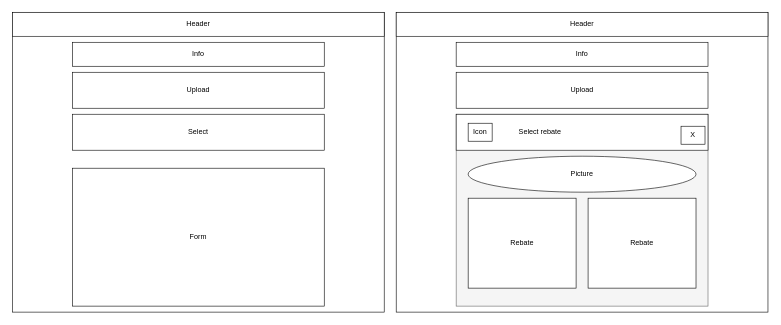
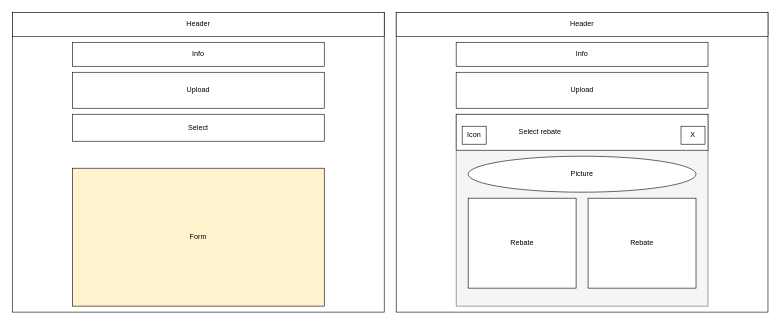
  <mxCell id="0" />
  <mxCell id="1" parent="0" />
  <mxCell id="2" value="" style="rounded=0;whiteSpace=wrap;html=1;" vertex="1" parent="1"><mxGeometry x="20" y="20" width="620" height="500" as="geometry" /></mxCell>
  <mxCell id="3" value="Header" style="rounded=0;whiteSpace=wrap;html=1;" vertex="1" parent="1"><mxGeometry x="20" y="20" width="620" height="40" as="geometry" /></mxCell>
  <mxCell id="4" value="Info" style="rounded=0;whiteSpace=wrap;html=1;" vertex="1" parent="1"><mxGeometry x="120" y="70" width="420" height="40" as="geometry" /></mxCell>
  <mxCell id="5" value="Upload" style="rounded=0;whiteSpace=wrap;html=1;" vertex="1" parent="1"><mxGeometry x="120" y="120" width="420" height="60" as="geometry" /></mxCell>
- <mxCell id="6" value="Select" style="rounded=0;whiteSpace=wrap;html=1;" vertex="1" parent="1"><mxGeometry x="120" y="190" width="420" height="60" as="geometry" /></mxCell>
- <mxCell id="7" value="Form" style="rounded=0;whiteSpace=wrap;html=1;" vertex="1" parent="1"><mxGeometry x="120" y="280" width="420" height="230" as="geometry" /></mxCell>
+ <mxCell id="6" value="Select" style="rounded=0;whiteSpace=wrap;html=1;" vertex="1" parent="1"><mxGeometry x="120" y="190" width="420" height="45" as="geometry" /></mxCell>
+ <mxCell id="7" value="Form" style="rounded=0;whiteSpace=wrap;html=1;fillColor=#fff2cc;" vertex="1" parent="1"><mxGeometry x="120" y="280" width="420" height="230" as="geometry" /></mxCell>
  <mxCell id="8" value="" style="rounded=0;whiteSpace=wrap;html=1;" vertex="1" parent="1"><mxGeometry x="660" y="20" width="620" height="500" as="geometry" /></mxCell>
  <mxCell id="9" value="Header" style="rounded=0;whiteSpace=wrap;html=1;" vertex="1" parent="1"><mxGeometry x="660" y="20" width="620" height="40" as="geometry" /></mxCell>
  <mxCell id="10" value="Info" style="rounded=0;whiteSpace=wrap;html=1;" vertex="1" parent="1"><mxGeometry x="760" y="70" width="420" height="40" as="geometry" /></mxCell>
  <mxCell id="11" value="Upload" style="rounded=0;whiteSpace=wrap;html=1;" vertex="1" parent="1"><mxGeometry x="760" y="120" width="420" height="60" as="geometry" /></mxCell>
  <mxCell id="12" value="" style="rounded=0;whiteSpace=wrap;html=1;labelBackgroundColor=#E6E6E6;fillColor=#f5f5f5;fontColor=#333333;strokeColor=#666666;" vertex="1" parent="1"><mxGeometry x="760" y="190" width="420" height="320" as="geometry" /></mxCell>
  <mxCell id="13" value="" style="rounded=0;whiteSpace=wrap;html=1;fontSize=12;labelBackgroundColor=default;" vertex="1" parent="1"><mxGeometry x="760" y="190" width="420" height="60" as="geometry" /></mxCell>
- <mxCell id="14" value="Icon" style="rounded=0;whiteSpace=wrap;html=1;" vertex="1" parent="1"><mxGeometry x="780" y="205" width="40" height="30" as="geometry" /></mxCell>
+ <mxCell id="14" value="Icon" style="rounded=0;whiteSpace=wrap;html=1;" vertex="1" parent="1"><mxGeometry x="770" y="210" width="40" height="30" as="geometry" /></mxCell>
  <mxCell id="15" value="Select rebate" style="text;html=1;strokeColor=none;fillColor=none;align=center;verticalAlign=middle;whiteSpace=wrap;rounded=0;" vertex="1" parent="1"><mxGeometry x="850" y="205" width="100" height="30" as="geometry" /></mxCell>
  <mxCell id="16" value="X" style="rounded=0;whiteSpace=wrap;html=1;" vertex="1" parent="1"><mxGeometry x="1135" y="210" width="40" height="30" as="geometry" /></mxCell>
  <mxCell id="17" value="Picture" style="ellipse;whiteSpace=wrap;html=1;labelBackgroundColor=none;fontSize=12;" vertex="1" parent="1"><mxGeometry x="780" y="260" width="380" height="60" as="geometry" /></mxCell>
  <mxCell id="18" value="Rebate" style="rounded=0;whiteSpace=wrap;html=1;labelBackgroundColor=none;fontSize=12;" vertex="1" parent="1"><mxGeometry x="780" y="330" width="180" height="150" as="geometry" /></mxCell>
  <mxCell id="19" value="Rebate" style="rounded=0;whiteSpace=wrap;html=1;labelBackgroundColor=none;fontSize=12;" vertex="1" parent="1"><mxGeometry x="980" y="330" width="180" height="150" as="geometry" /></mxCell>
